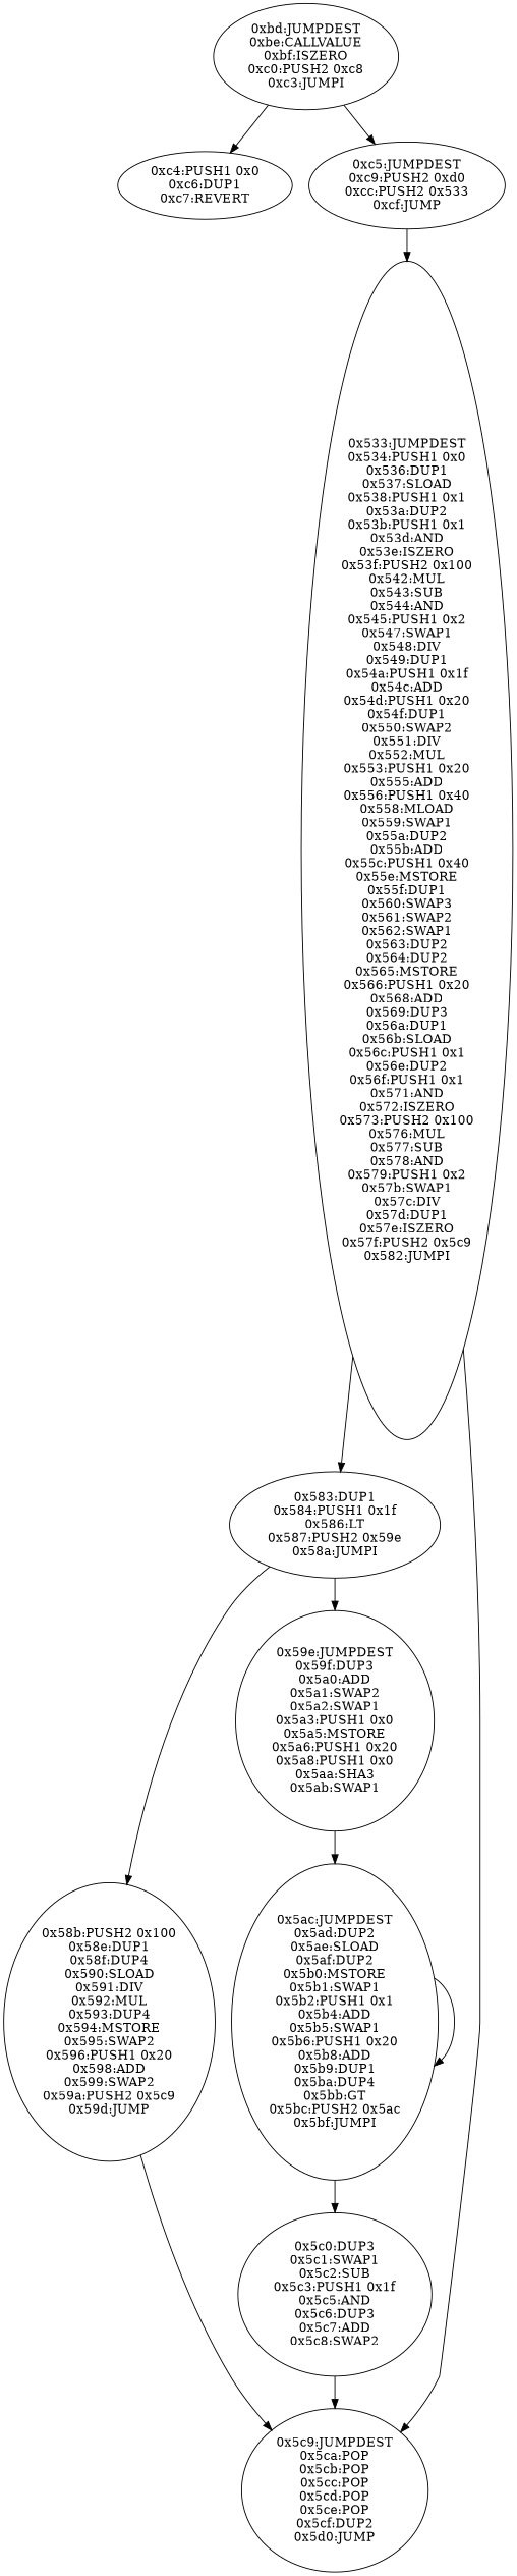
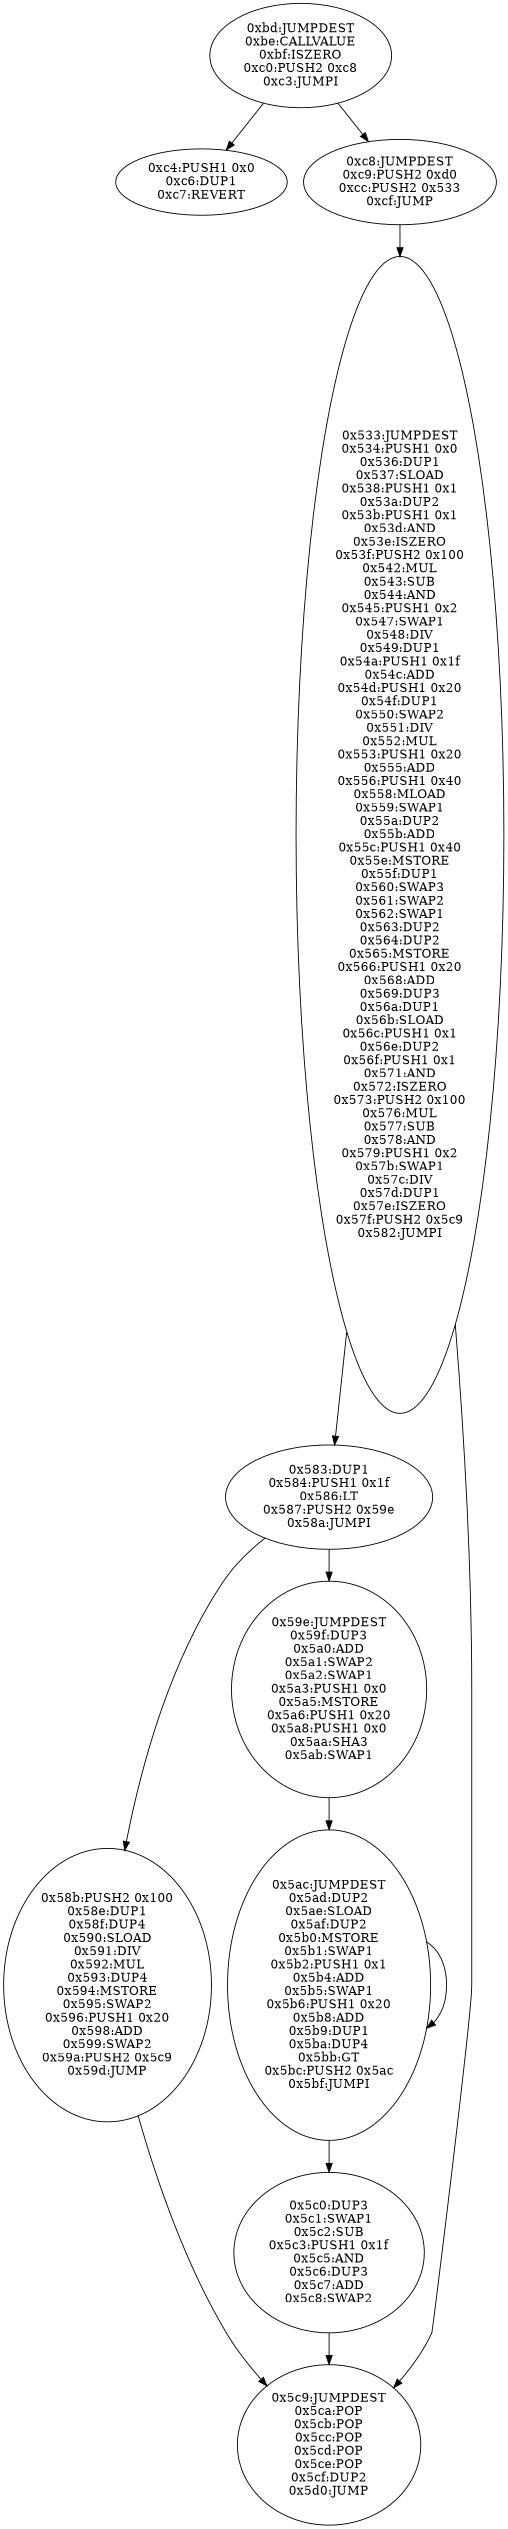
  digraph {
    fontname="DejaVu Serif"
    node [fontname="DejaVu Serif"]
    edge [fontname="DejaVu Serif"]
    n1 [label="0xbd:JUMPDEST\n0xbe:CALLVALUE\n0xbf:ISZERO\n0xc0:PUSH2 0xc8\n0xc3:JUMPI"]
    n2 [label="0xc4:PUSH1 0x0\n0xc6:DUP1\n0xc7:REVERT"]
-   n3 [label="0xc5:JUMPDEST\n0xc9:PUSH2 0xd0\n0xcc:PUSH2 0x533\n0xcf:JUMP"]
+   n3 [label="0xc8:JUMPDEST\n0xc9:PUSH2 0xd0\n0xcc:PUSH2 0x533\n0xcf:JUMP"]
    n4 [label="0x533:JUMPDEST\n0x534:PUSH1 0x0\n0x536:DUP1\n0x537:SLOAD\n0x538:PUSH1 0x1\n0x53a:DUP2\n0x53b:PUSH1 0x1\n0x53d:AND\n0x53e:ISZERO\n0x53f:PUSH2 0x100\n0x542:MUL\n0x543:SUB\n0x544:AND\n0x545:PUSH1 0x2\n0x547:SWAP1\n0x548:DIV\n0x549:DUP1\n0x54a:PUSH1 0x1f\n0x54c:ADD\n0x54d:PUSH1 0x20\n0x54f:DUP1\n0x550:SWAP2\n0x551:DIV\n0x552:MUL\n0x553:PUSH1 0x20\n0x555:ADD\n0x556:PUSH1 0x40\n0x558:MLOAD\n0x559:SWAP1\n0x55a:DUP2\n0x55b:ADD\n0x55c:PUSH1 0x40\n0x55e:MSTORE\n0x55f:DUP1\n0x560:SWAP3\n0x561:SWAP2\n0x562:SWAP1\n0x563:DUP2\n0x564:DUP2\n0x565:MSTORE\n0x566:PUSH1 0x20\n0x568:ADD\n0x569:DUP3\n0x56a:DUP1\n0x56b:SLOAD\n0x56c:PUSH1 0x1\n0x56e:DUP2\n0x56f:PUSH1 0x1\n0x571:AND\n0x572:ISZERO\n0x573:PUSH2 0x100\n0x576:MUL\n0x577:SUB\n0x578:AND\n0x579:PUSH1 0x2\n0x57b:SWAP1\n0x57c:DIV\n0x57d:DUP1\n0x57e:ISZERO\n0x57f:PUSH2 0x5c9\n0x582:JUMPI"]
    n5 [label="0x583:DUP1\n0x584:PUSH1 0x1f\n0x586:LT\n0x587:PUSH2 0x59e\n0x58a:JUMPI"]
    n6 [label="0x5c9:JUMPDEST\n0x5ca:POP\n0x5cb:POP\n0x5cc:POP\n0x5cd:POP\n0x5ce:POP\n0x5cf:DUP2\n0x5d0:JUMP"]
    n7 [label="0x58b:PUSH2 0x100\n0x58e:DUP1\n0x58f:DUP4\n0x590:SLOAD\n0x591:DIV\n0x592:MUL\n0x593:DUP4\n0x594:MSTORE\n0x595:SWAP2\n0x596:PUSH1 0x20\n0x598:ADD\n0x599:SWAP2\n0x59a:PUSH2 0x5c9\n0x59d:JUMP"]
    n8 [label="0x59e:JUMPDEST\n0x59f:DUP3\n0x5a0:ADD\n0x5a1:SWAP2\n0x5a2:SWAP1\n0x5a3:PUSH1 0x0\n0x5a5:MSTORE\n0x5a6:PUSH1 0x20\n0x5a8:PUSH1 0x0\n0x5aa:SHA3\n0x5ab:SWAP1"]
    n9 [label="0x5ac:JUMPDEST\n0x5ad:DUP2\n0x5ae:SLOAD\n0x5af:DUP2\n0x5b0:MSTORE\n0x5b1:SWAP1\n0x5b2:PUSH1 0x1\n0x5b4:ADD\n0x5b5:SWAP1\n0x5b6:PUSH1 0x20\n0x5b8:ADD\n0x5b9:DUP1\n0x5ba:DUP4\n0x5bb:GT\n0x5bc:PUSH2 0x5ac\n0x5bf:JUMPI"]
    n10 [label="0x5c0:DUP3\n0x5c1:SWAP1\n0x5c2:SUB\n0x5c3:PUSH1 0x1f\n0x5c5:AND\n0x5c6:DUP3\n0x5c7:ADD\n0x5c8:SWAP2"]
    n1 -> n2
    n1 -> n3
    n3 -> n4
    n4 -> n5
    n4 -> n6
    n5 -> n7
    n5 -> n8
    n7 -> n6
    n8 -> n9
    n9 -> n9
    n9 -> n10
    n10 -> n6
  }
